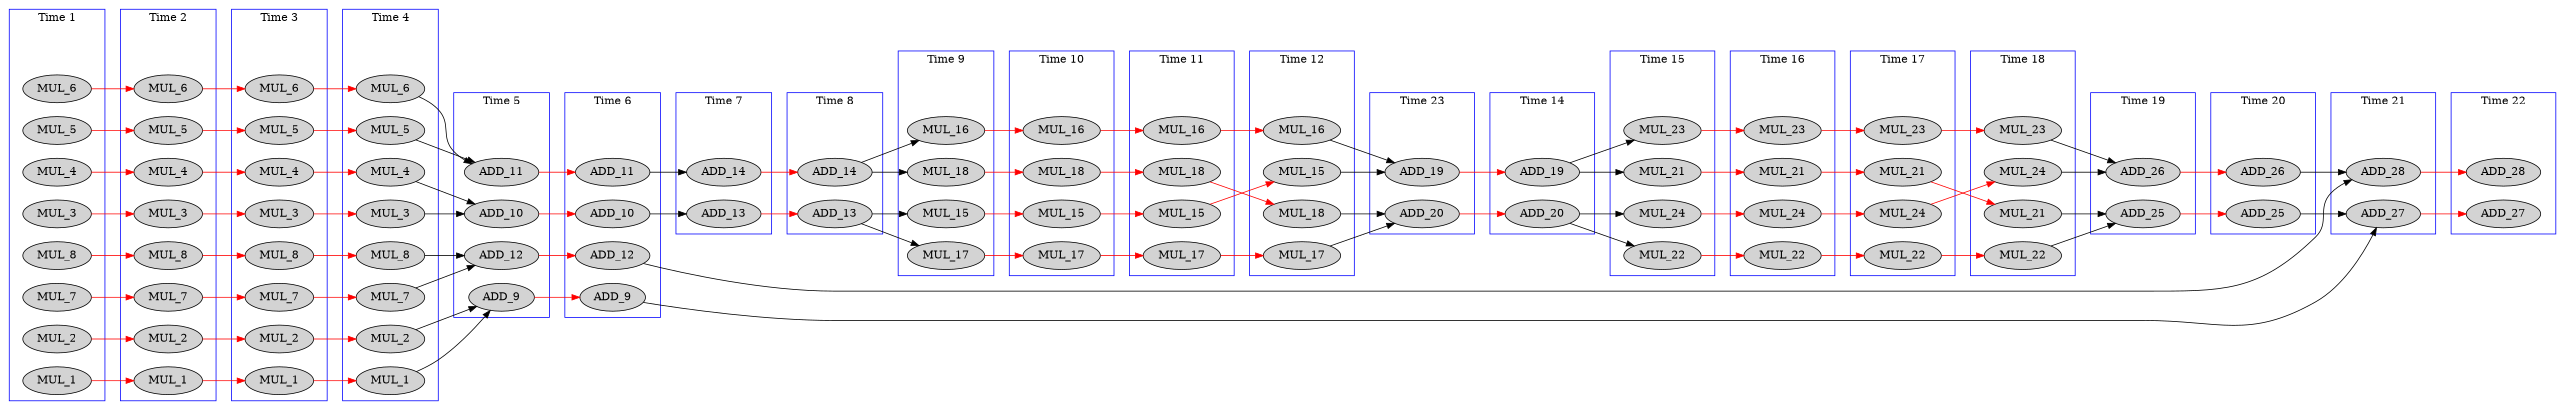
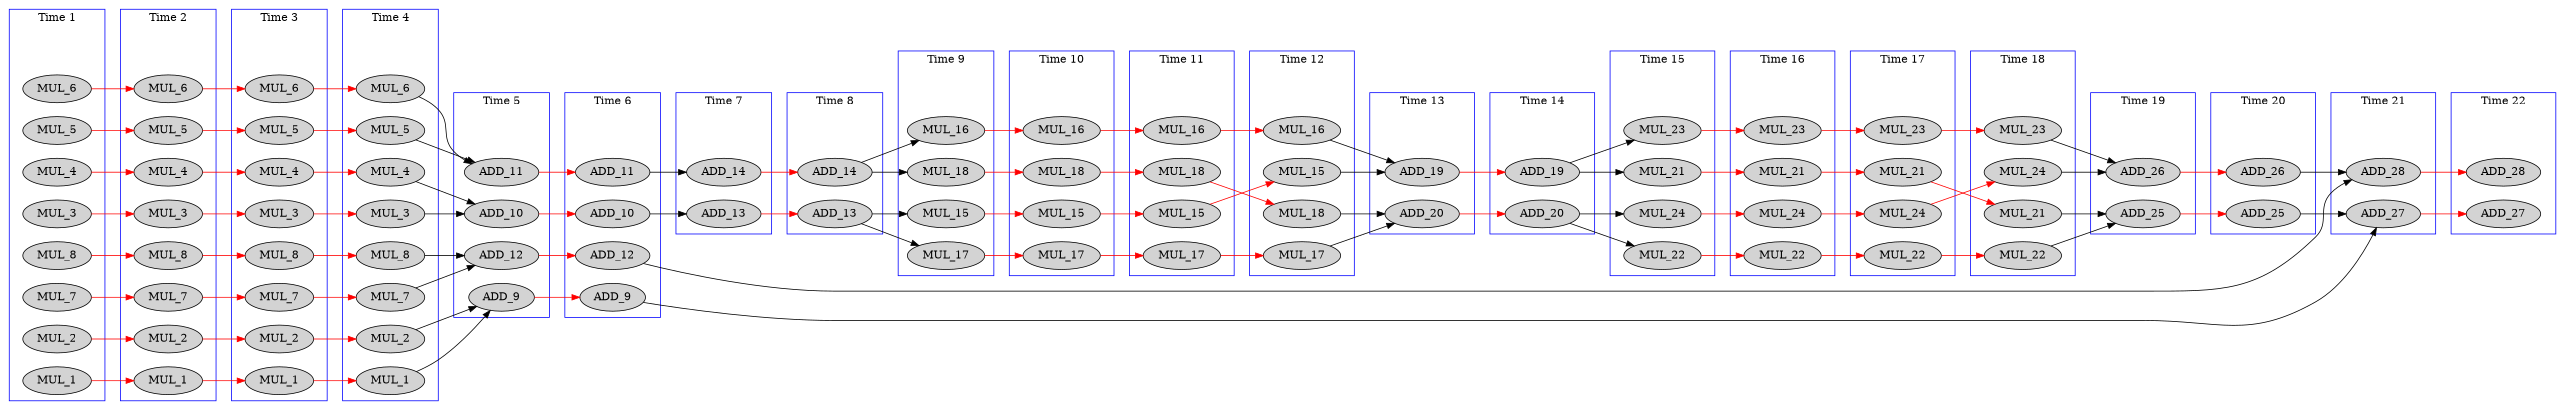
  digraph {
    newrank=true
    rankdir=LR
    node [style=filled]
    edge [color=red]
    pseudo_1 [style=invis]
    n2 [label=MUL_1]
    n3 [label=MUL_2]
    n4 [label=MUL_3]
    n5 [label=MUL_4]
    n6 [label=MUL_5]
    n7 [label=MUL_6]
    n8 [label=MUL_7]
    n9 [label=MUL_8]
    pseudo_2 [style=invis]
    n11 [label=MUL_1]
    n12 [label=MUL_2]
    n13 [label=MUL_3]
    n14 [label=MUL_4]
    n15 [label=MUL_5]
    n16 [label=MUL_6]
    n17 [label=MUL_7]
    n18 [label=MUL_8]
    pseudo_3 [style=invis]
    n20 [label=MUL_1]
    n21 [label=MUL_2]
    n22 [label=MUL_3]
    n23 [label=MUL_4]
    n24 [label=MUL_5]
    n25 [label=MUL_6]
    n26 [label=MUL_7]
    n27 [label=MUL_8]
    pseudo_4 [style=invis]
    n29 [label=MUL_1]
    n30 [label=MUL_2]
    n31 [label=MUL_3]
    n32 [label=MUL_4]
    n33 [label=MUL_5]
    n34 [label=MUL_6]
    n35 [label=MUL_7]
    n36 [label=MUL_8]
    pseudo_5 [style=invis]
    n38 [label=ADD_9]
    n39 [label=ADD_10]
    n40 [label=ADD_11]
    n41 [label=ADD_12]
    pseudo_6 [style=invis]
    n43 [label=ADD_9]
    n44 [label=ADD_10]
    n45 [label=ADD_11]
    n46 [label=ADD_12]
    pseudo_7 [style=invis]
    n48 [label=ADD_13]
    n49 [label=ADD_14]
    pseudo_8 [style=invis]
    n51 [label=ADD_13]
    n52 [label=ADD_14]
    pseudo_9 [style=invis]
    n54 [label=MUL_15]
    n55 [label=MUL_16]
    n56 [label=MUL_17]
    n57 [label=MUL_18]
    pseudo_10 [style=invis]
    n59 [label=MUL_15]
    n60 [label=MUL_16]
    n61 [label=MUL_17]
    n62 [label=MUL_18]
    pseudo_11 [style=invis]
    n64 [label=MUL_15]
    n65 [label=MUL_16]
    n66 [label=MUL_17]
    n67 [label=MUL_18]
    pseudo_12 [style=invis]
    n69 [label=MUL_15]
    n70 [label=MUL_16]
    n71 [label=MUL_17]
    n72 [label=MUL_18]
    pseudo_13 [style=invis]
    n74 [label=ADD_19]
    n75 [label=ADD_20]
    pseudo_14 [style=invis]
    n77 [label=ADD_19]
    n78 [label=ADD_20]
    pseudo_15 [style=invis]
    n80 [label=MUL_21]
    n81 [label=MUL_22]
    n82 [label=MUL_23]
    n83 [label=MUL_24]
    pseudo_16 [style=invis]
    n85 [label=MUL_21]
    n86 [label=MUL_22]
    n87 [label=MUL_23]
    n88 [label=MUL_24]
    pseudo_17 [style=invis]
    n90 [label=MUL_21]
    n91 [label=MUL_22]
    n92 [label=MUL_23]
    n93 [label=MUL_24]
    pseudo_18 [style=invis]
    n95 [label=MUL_21]
    n96 [label=MUL_22]
    n97 [label=MUL_23]
    n98 [label=MUL_24]
    pseudo_19 [style=invis]
    n100 [label=ADD_25]
    n101 [label=ADD_26]
    pseudo_20 [style=invis]
    n103 [label=ADD_25]
    n104 [label=ADD_26]
    pseudo_21 [style=invis]
    n106 [label=ADD_27]
    n107 [label=ADD_28]
    pseudo_22 [style=invis]
    n109 [label=ADD_27]
    n110 [label=ADD_28]
    subgraph cluster_1 {
      color=blue
      label="Time 1"
      rank=same
      pseudo_1
      n2
      n3
      n4
      n5
      n6
      n7
      n8
      n9
    }
    subgraph cluster_2 {
      color=blue
      label="Time 2"
      rank=same
      pseudo_2
      n11
      n12
      n13
      n14
      n15
      n16
      n17
      n18
    }
    subgraph cluster_3 {
      color=blue
      label="Time 3"
      rank=same
      pseudo_3
      n20
      n21
      n22
      n23
      n24
      n25
      n26
      n27
    }
    subgraph cluster_4 {
      color=blue
      label="Time 4"
      rank=same
      pseudo_4
      n29
      n30
      n31
      n32
      n33
      n34
      n35
      n36
    }
    subgraph cluster_5 {
      color=blue
      label="Time 5"
      rank=same
      pseudo_5
      n38
      n39
      n40
      n41
    }
    subgraph cluster_6 {
      color=blue
      label="Time 6"
      rank=same
      pseudo_6
      n43
      n44
      n45
      n46
    }
    subgraph cluster_7 {
      color=blue
      label="Time 7"
      rank=same
      pseudo_7
      n48
      n49
    }
    subgraph cluster_8 {
      color=blue
      label="Time 8"
      rank=same
      pseudo_8
      n51
      n52
    }
    subgraph cluster_9 {
      color=blue
      label="Time 9"
      rank=same
      pseudo_9
      n54
      n55
      n56
      n57
    }
    subgraph cluster_10 {
      color=blue
      label="Time 10"
      rank=same
      pseudo_10
      n59
      n60
      n61
      n62
    }
    subgraph cluster_11 {
      color=blue
      label="Time 11"
      rank=same
      pseudo_11
      n64
      n65
      n66
      n67
    }
    subgraph cluster_12 {
      color=blue
      label="Time 12"
      rank=same
      pseudo_12
      n69
      n70
      n71
      n72
    }
    subgraph cluster_13 {
      color=blue
-     label="Time 23"
+     label="Time 13"
      rank=same
      pseudo_13
      n74
      n75
    }
    subgraph cluster_14 {
      color=blue
      label="Time 14"
      rank=same
      pseudo_14
      n77
      n78
    }
    subgraph cluster_15 {
      color=blue
      label="Time 15"
      rank=same
      pseudo_15
      n80
      n81
      n82
      n83
    }
    subgraph cluster_16 {
      color=blue
      label="Time 16"
      rank=same
      pseudo_16
      n85
      n86
      n87
      n88
    }
    subgraph cluster_17 {
      color=blue
      label="Time 17"
      rank=same
      pseudo_17
      n90
      n91
      n92
      n93
    }
    subgraph cluster_18 {
      color=blue
      label="Time 18"
      rank=same
      pseudo_18
      n95
      n96
      n97
      n98
    }
    subgraph cluster_19 {
      color=blue
      label="Time 19"
      rank=same
      pseudo_19
      n100
      n101
    }
    subgraph cluster_20 {
      color=blue
      label="Time 20"
      rank=same
      pseudo_20
      n103
      n104
    }
    subgraph cluster_21 {
      color=blue
      label="Time 21"
      rank=same
      pseudo_21
      n106
      n107
    }
    subgraph cluster_22 {
      color=blue
      label="Time 22"
      rank=same
      pseudo_22
      n109
      n110
    }
    pseudo_1 -> pseudo_2 [style=invis color=""]
    n2 -> n11
    n3 -> n12
    n4 -> n13
    n5 -> n14
    n6 -> n15
    n7 -> n16
    n8 -> n17
    n9 -> n18
    pseudo_2 -> pseudo_3 [style=invis color=""]
    n11 -> n20
    n12 -> n21
    n13 -> n22
    n14 -> n23
    n15 -> n24
    n16 -> n25
    n17 -> n26
    n18 -> n27
    pseudo_3 -> pseudo_4 [style=invis color=""]
    n20 -> n29
    n21 -> n30
    n22 -> n31
    n23 -> n32
    n24 -> n33
    n25 -> n34
    n26 -> n35
    n27 -> n36
    pseudo_4 -> pseudo_5 [style=invis color=""]
    n29 -> n38 [color=""]
    n30 -> n38 [color=""]
    n31 -> n39 [color=""]
    n32 -> n39 [color=""]
    n33 -> n40 [color=""]
    n34 -> n40 [color=""]
    n35 -> n41 [color=""]
    n36 -> n41 [color=""]
    pseudo_5 -> pseudo_6 [style=invis color=""]
    n38 -> n43
    n39 -> n44
    n40 -> n45
    n41 -> n46
    pseudo_6 -> pseudo_7 [style=invis color=""]
    n43 -> n106 [color=""]
    n44 -> n48 [color=""]
    n45 -> n49 [color=""]
    n46 -> n107 [color=""]
    pseudo_7 -> pseudo_8 [style=invis color=""]
    n48 -> n51
    n49 -> n52
    pseudo_8 -> pseudo_9 [style=invis color=""]
    n51 -> n54 [color=""]
    n51 -> n56 [color=""]
    n52 -> n55 [color=""]
    n52 -> n57 [color=""]
    pseudo_9 -> pseudo_10 [style=invis color=""]
    n54 -> n59
    n55 -> n60
    n56 -> n61
    n57 -> n62
    pseudo_10 -> pseudo_11 [style=invis color=""]
    n59 -> n64
    n60 -> n65
    n61 -> n66
    n62 -> n67
    pseudo_11 -> pseudo_12 [style=invis color=""]
    n64 -> n69
    n65 -> n70
    n66 -> n71
    n67 -> n72
    pseudo_12 -> pseudo_13 [style=invis color=""]
    n69 -> n74 [color=""]
    n70 -> n74 [color=""]
    n71 -> n75 [color=""]
    n72 -> n75 [color=""]
    pseudo_13 -> pseudo_14 [style=invis color=""]
    n74 -> n77
    n75 -> n78
    pseudo_14 -> pseudo_15 [style=invis color=""]
    n77 -> n80 [color=""]
    n77 -> n82 [color=""]
    n78 -> n81 [color=""]
    n78 -> n83 [color=""]
    pseudo_15 -> pseudo_16 [style=invis color=""]
    n80 -> n85
    n81 -> n86
    n82 -> n87
    n83 -> n88
    pseudo_16 -> pseudo_17 [style=invis color=""]
    n85 -> n90
    n86 -> n91
    n87 -> n92
    n88 -> n93
    pseudo_17 -> pseudo_18 [style=invis color=""]
    n90 -> n95
    n91 -> n96
    n92 -> n97
    n93 -> n98
    pseudo_18 -> pseudo_19 [style=invis color=""]
    n95 -> n100 [color=""]
    n96 -> n100 [color=""]
    n97 -> n101 [color=""]
    n98 -> n101 [color=""]
    pseudo_19 -> pseudo_20 [style=invis color=""]
    n100 -> n103
    n101 -> n104
    pseudo_20 -> pseudo_21 [style=invis color=""]
    n103 -> n106 [color=""]
    n104 -> n107 [color=""]
    pseudo_21 -> pseudo_22 [style=invis color=""]
    n106 -> n109
    n107 -> n110
  }
